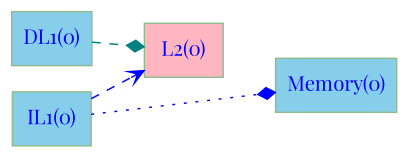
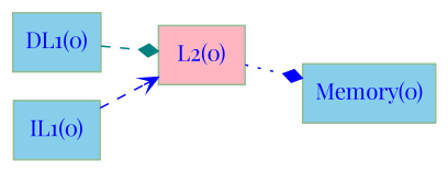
  digraph {
    fontname="Playfair Display"
    rankdir=LR
    node [color=darkseagreen fillcolor=skyblue font=Courier fontcolor=Blue fontname="Playfair Display" peripheries=2 shape=record sides=5 style=filled]
    edge [arrowhead=diamond color=blue fontname="Playfair Display" style=dashed]
    "L2(0)" [fillcolor=lightpink]
    "Memory(0)"
    "IL1(0)"
    "DL1(0)"
-   "IL1(0)" -> "Memory(0)" [style=dotted]
+   "L2(0)" -> "Memory(0)" [style=dotted]
    "IL1(0)" -> "L2(0)" [arrowhead=vee]
    "DL1(0)" -> "L2(0)" [color=teal]
  }
